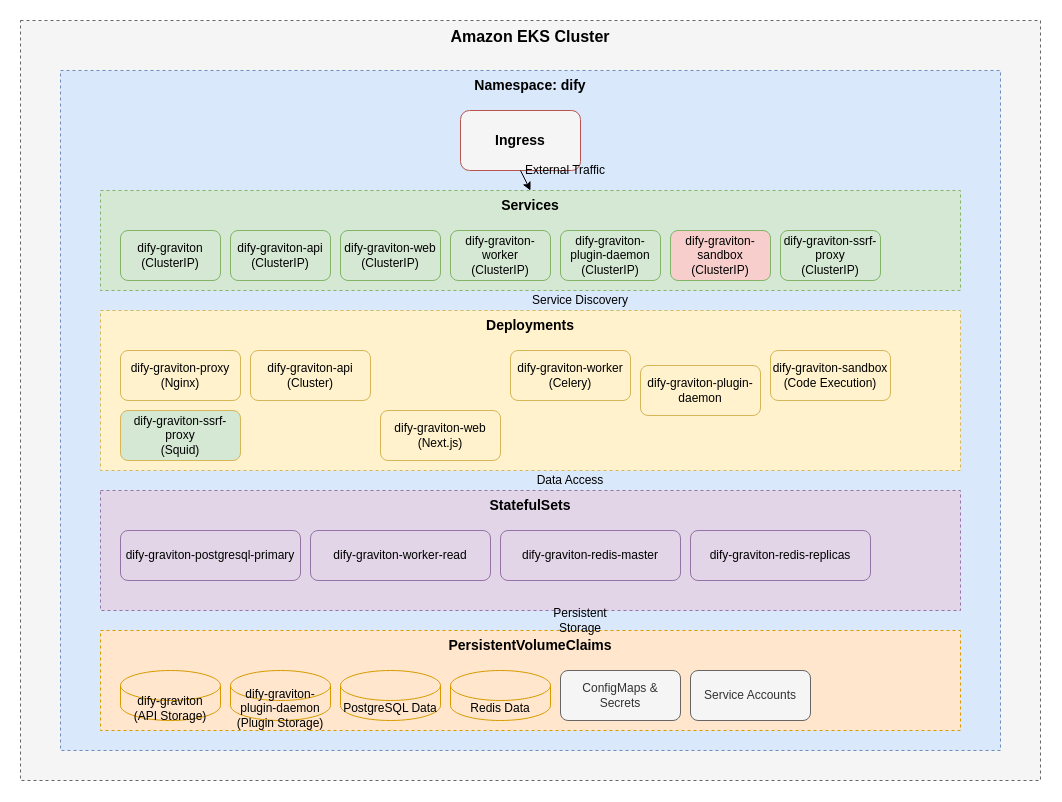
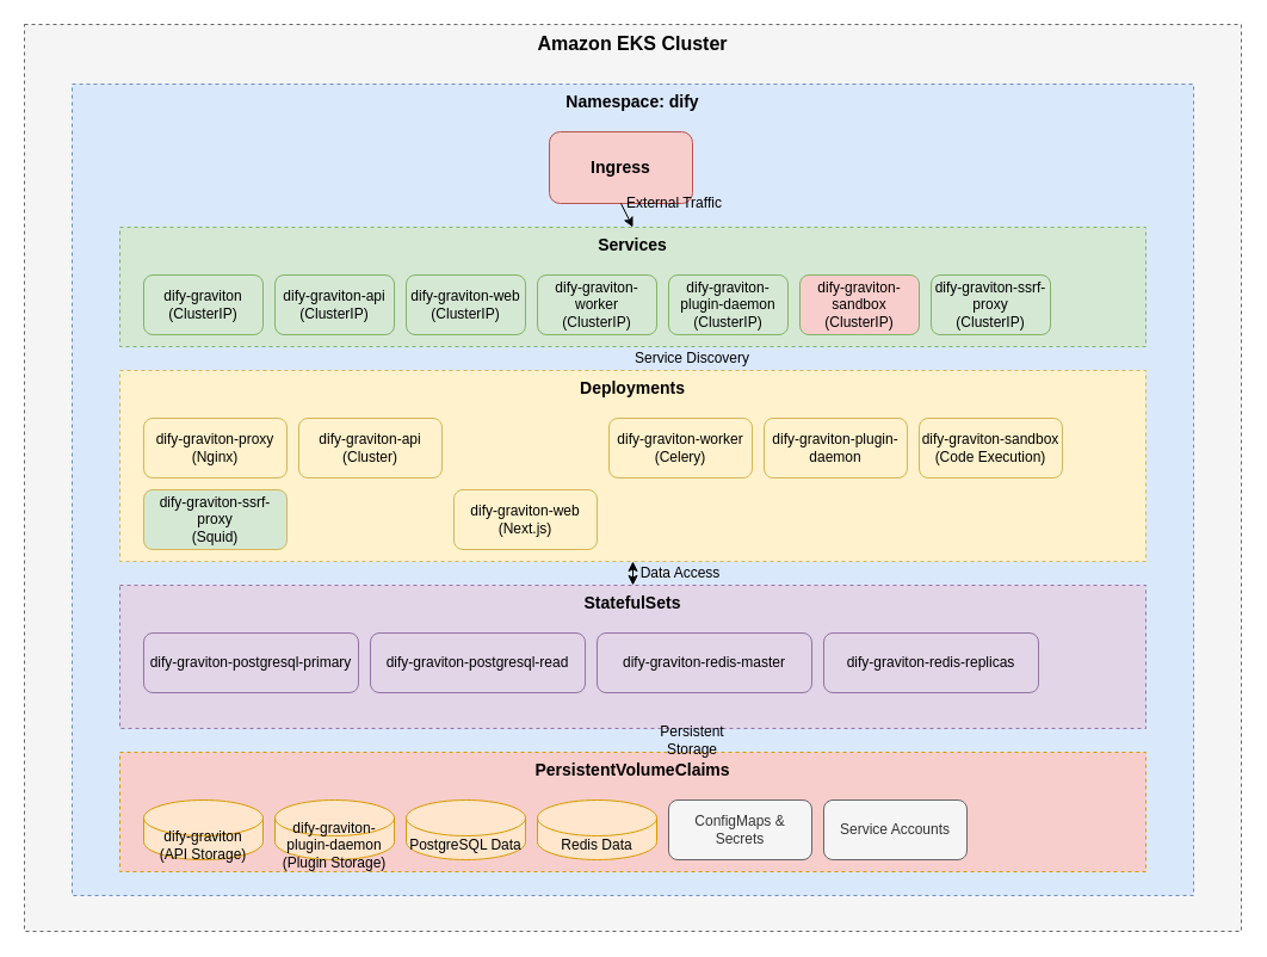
  <mxCell id="0" />
  <mxCell id="1" parent="0" />
  <mxCell id="2" value="Amazon EKS Cluster" style="rounded=0;whiteSpace=wrap;html=1;fillColor=#f5f5f5;strokeColor=#666666;verticalAlign=top;fontStyle=1;fontSize=16;dashed=1;" vertex="1" parent="1"><mxGeometry x="20" y="20" width="1020" height="760" as="geometry" /></mxCell>
  <mxCell id="3" value="Namespace: dify" style="rounded=0;whiteSpace=wrap;html=1;fillColor=#dae8fc;strokeColor=#6c8ebf;verticalAlign=top;fontStyle=1;fontSize=14;dashed=1;" vertex="1" parent="1"><mxGeometry x="60" y="70" width="940" height="680" as="geometry" /></mxCell>
- <mxCell id="4" value="Ingress" style="rounded=1;whiteSpace=wrap;html=1;fillColor=#f5f5f5;strokeColor=#b85450;fontStyle=1;fontSize=14;" vertex="1" parent="1"><mxGeometry x="460" y="110" width="120" height="60" as="geometry" /></mxCell>
+ <mxCell id="4" value="Ingress" style="rounded=1;whiteSpace=wrap;html=1;fillColor=#f8cecc;strokeColor=#b85450;fontStyle=1;fontSize=14;" vertex="1" parent="1"><mxGeometry x="460" y="110" width="120" height="60" as="geometry" /></mxCell>
  <mxCell id="5" value="Services" style="rounded=0;whiteSpace=wrap;html=1;fillColor=#d5e8d4;strokeColor=#82b366;verticalAlign=top;fontStyle=1;fontSize=14;dashed=1;" vertex="1" parent="1"><mxGeometry x="100" y="190" width="860" height="100" as="geometry" /></mxCell>
  <mxCell id="6" value="dify-graviton&#10;(ClusterIP)" style="rounded=1;whiteSpace=wrap;html=1;fillColor=#d5e8d4;strokeColor=#82b366;fontSize=12;" vertex="1" parent="1"><mxGeometry x="120" y="230" width="100" height="50" as="geometry" /></mxCell>
  <mxCell id="7" value="dify-graviton-api&#10;(ClusterIP)" style="rounded=1;whiteSpace=wrap;html=1;fillColor=#d5e8d4;strokeColor=#82b366;fontSize=12;" vertex="1" parent="1"><mxGeometry x="230" y="230" width="100" height="50" as="geometry" /></mxCell>
  <mxCell id="8" value="dify-graviton-web&#10;(ClusterIP)" style="rounded=1;whiteSpace=wrap;html=1;fillColor=#d5e8d4;strokeColor=#82b366;fontSize=12;" vertex="1" parent="1"><mxGeometry x="340" y="230" width="100" height="50" as="geometry" /></mxCell>
  <mxCell id="9" value="dify-graviton-worker&#10;(ClusterIP)" style="rounded=1;whiteSpace=wrap;html=1;fillColor=#d5e8d4;strokeColor=#82b366;fontSize=12;" vertex="1" parent="1"><mxGeometry x="450" y="230" width="100" height="50" as="geometry" /></mxCell>
  <mxCell id="10" value="dify-graviton-plugin-daemon&#10;(ClusterIP)" style="rounded=1;whiteSpace=wrap;html=1;fillColor=#d5e8d4;strokeColor=#82b366;fontSize=12;" vertex="1" parent="1"><mxGeometry x="560" y="230" width="100" height="50" as="geometry" /></mxCell>
  <mxCell id="11" value="dify-graviton-sandbox&#10;(ClusterIP)" style="rounded=1;whiteSpace=wrap;html=1;fillColor=#f8cecc;strokeColor=#82b366;fontSize=12;" vertex="1" parent="1"><mxGeometry x="670" y="230" width="100" height="50" as="geometry" /></mxCell>
  <mxCell id="12" value="dify-graviton-ssrf-proxy&#10;(ClusterIP)" style="rounded=1;whiteSpace=wrap;html=1;fillColor=#d5e8d4;strokeColor=#82b366;fontSize=12;" vertex="1" parent="1"><mxGeometry x="780" y="230" width="100" height="50" as="geometry" /></mxCell>
  <mxCell id="13" value="Deployments" style="rounded=0;whiteSpace=wrap;html=1;fillColor=#fff2cc;strokeColor=#d6b656;verticalAlign=top;fontStyle=1;fontSize=14;dashed=1;" vertex="1" parent="1"><mxGeometry x="100" y="310" width="860" height="160" as="geometry" /></mxCell>
  <mxCell id="14" value="dify-graviton-proxy&#10;(Nginx)" style="rounded=1;whiteSpace=wrap;html=1;fillColor=#fff2cc;strokeColor=#d6b656;fontSize=12;" vertex="1" parent="1"><mxGeometry x="120" y="350" width="120" height="50" as="geometry" /></mxCell>
  <mxCell id="15" value="dify-graviton-api&#10;(Cluster)" style="rounded=1;whiteSpace=wrap;html=1;fillColor=#fff2cc;strokeColor=#d6b656;fontSize=12;" vertex="1" parent="1"><mxGeometry x="250" y="350" width="120" height="50" as="geometry" /></mxCell>
  <mxCell id="16" value="dify-graviton-web&#10;(Next.js)" style="rounded=1;whiteSpace=wrap;html=1;fillColor=#fff2cc;strokeColor=#d6b656;fontSize=12;" vertex="1" parent="1"><mxGeometry x="380" y="410" width="120" height="50" as="geometry" /></mxCell>
  <mxCell id="17" value="dify-graviton-worker&#10;(Celery)" style="rounded=1;whiteSpace=wrap;html=1;fillColor=#fff2cc;strokeColor=#d6b656;fontSize=12;" vertex="1" parent="1"><mxGeometry x="510" y="350" width="120" height="50" as="geometry" /></mxCell>
- <mxCell id="18" value="dify-graviton-plugin-daemon" style="rounded=1;whiteSpace=wrap;html=1;fillColor=#fff2cc;strokeColor=#d6b656;fontSize=12;" vertex="1" parent="1"><mxGeometry x="640" y="365" width="120" height="50" as="geometry" /></mxCell>
+ <mxCell id="18" value="dify-graviton-plugin-daemon" style="rounded=1;whiteSpace=wrap;html=1;fillColor=#fff2cc;strokeColor=#d6b656;fontSize=12;" vertex="1" parent="1"><mxGeometry x="640" y="350" width="120" height="50" as="geometry" /></mxCell>
  <mxCell id="19" value="dify-graviton-sandbox&#10;(Code Execution)" style="rounded=1;whiteSpace=wrap;html=1;fillColor=#fff2cc;strokeColor=#d6b656;fontSize=12;" vertex="1" parent="1"><mxGeometry x="770" y="350" width="120" height="50" as="geometry" /></mxCell>
  <mxCell id="20" value="dify-graviton-ssrf-proxy&#10;(Squid)" style="rounded=1;whiteSpace=wrap;html=1;fillColor=#d5e8d4;strokeColor=#d6b656;fontSize=12;" vertex="1" parent="1"><mxGeometry x="120" y="410" width="120" height="50" as="geometry" /></mxCell>
  <mxCell id="21" value="StatefulSets" style="rounded=0;whiteSpace=wrap;html=1;fillColor=#e1d5e7;strokeColor=#9673a6;verticalAlign=top;fontStyle=1;fontSize=14;dashed=1;" vertex="1" parent="1"><mxGeometry x="100" y="490" width="860" height="120" as="geometry" /></mxCell>
  <mxCell id="22" value="dify-graviton-postgresql-primary" style="rounded=1;whiteSpace=wrap;html=1;fillColor=#e1d5e7;strokeColor=#9673a6;fontSize=12;" vertex="1" parent="1"><mxGeometry x="120" y="530" width="180" height="50" as="geometry" /></mxCell>
- <mxCell id="23" value="dify-graviton-worker-read" style="rounded=1;whiteSpace=wrap;html=1;fillColor=#e1d5e7;strokeColor=#9673a6;fontSize=12;" vertex="1" parent="1"><mxGeometry x="310" y="530" width="180" height="50" as="geometry" /></mxCell>
+ <mxCell id="23" value="dify-graviton-postgresql-read" style="rounded=1;whiteSpace=wrap;html=1;fillColor=#e1d5e7;strokeColor=#9673a6;fontSize=12;" vertex="1" parent="1"><mxGeometry x="310" y="530" width="180" height="50" as="geometry" /></mxCell>
  <mxCell id="24" value="dify-graviton-redis-master" style="rounded=1;whiteSpace=wrap;html=1;fillColor=#e1d5e7;strokeColor=#9673a6;fontSize=12;" vertex="1" parent="1"><mxGeometry x="500" y="530" width="180" height="50" as="geometry" /></mxCell>
  <mxCell id="25" value="dify-graviton-redis-replicas" style="rounded=1;whiteSpace=wrap;html=1;fillColor=#e1d5e7;strokeColor=#9673a6;fontSize=12;" vertex="1" parent="1"><mxGeometry x="690" y="530" width="180" height="50" as="geometry" /></mxCell>
- <mxCell id="26" value="PersistentVolumeClaims" style="rounded=0;whiteSpace=wrap;html=1;fillColor=#ffe6cc;strokeColor=#d79b00;verticalAlign=top;fontStyle=1;fontSize=14;dashed=1;" vertex="1" parent="1"><mxGeometry x="100" y="630" width="860" height="100" as="geometry" /></mxCell>
+ <mxCell id="26" value="PersistentVolumeClaims" style="rounded=0;whiteSpace=wrap;html=1;fillColor=#f8cecc;strokeColor=#d79b00;verticalAlign=top;fontStyle=1;fontSize=14;dashed=1;" vertex="1" parent="1"><mxGeometry x="100" y="630" width="860" height="100" as="geometry" /></mxCell>
  <mxCell id="27" value="dify-graviton&#10;(API Storage)" style="shape=cylinder3;whiteSpace=wrap;html=1;boundedLbl=1;backgroundOutline=1;size=15;fillColor=#ffe6cc;strokeColor=#d79b00;fontSize=12;" vertex="1" parent="1"><mxGeometry x="120" y="670" width="100" height="50" as="geometry" /></mxCell>
  <mxCell id="28" value="dify-graviton-plugin-daemon&#10;(Plugin Storage)" style="shape=cylinder3;whiteSpace=wrap;html=1;boundedLbl=1;backgroundOutline=1;size=15;fillColor=#ffe6cc;strokeColor=#d79b00;fontSize=12;" vertex="1" parent="1"><mxGeometry x="230" y="670" width="100" height="50" as="geometry" /></mxCell>
  <mxCell id="29" value="PostgreSQL Data" style="shape=cylinder3;whiteSpace=wrap;html=1;boundedLbl=1;backgroundOutline=1;size=15;fillColor=#ffe6cc;strokeColor=#d79b00;fontSize=12;" vertex="1" parent="1"><mxGeometry x="340" y="670" width="100" height="50" as="geometry" /></mxCell>
  <mxCell id="30" value="Redis Data" style="shape=cylinder3;whiteSpace=wrap;html=1;boundedLbl=1;backgroundOutline=1;size=15;fillColor=#ffe6cc;strokeColor=#d79b00;fontSize=12;" vertex="1" parent="1"><mxGeometry x="450" y="670" width="100" height="50" as="geometry" /></mxCell>
  <mxCell id="31" value="ConfigMaps &amp; Secrets" style="rounded=1;whiteSpace=wrap;html=1;fillColor=#f5f5f5;strokeColor=#666666;fontSize=12;fontColor=#333333;" vertex="1" parent="1"><mxGeometry x="560" y="670" width="120" height="50" as="geometry" /></mxCell>
  <mxCell id="32" value="Service Accounts" style="rounded=1;whiteSpace=wrap;html=1;fillColor=#f5f5f5;strokeColor=#666666;fontSize=12;fontColor=#333333;" vertex="1" parent="1"><mxGeometry x="690" y="670" width="120" height="50" as="geometry" /></mxCell>
  <mxCell id="33" value="" style="endArrow=classic;html=1;rounded=0;exitX=0.5;exitY=1;exitDx=0;exitDy=0;entryX=0.5;entryY=0;entryDx=0;entryDy=0;" edge="1" parent="1" source="4" target="5"><mxGeometry width="50" height="50" relative="1" as="geometry"><mxPoint x="500" y="390" as="sourcePoint" /><mxPoint x="550" y="340" as="targetPoint" /></mxGeometry></mxCell>
+ <mxCell id="34" value="" style="endArrow=classic;startArrow=classic;html=1;rounded=0;exitX=0.5;exitY=1;exitDx=0;exitDy=0;entryX=0.5;entryY=0;entryDx=0;entryDy=0;" edge="1" parent="1" source="13" target="21"><mxGeometry width="50" height="50" relative="1" as="geometry"><mxPoint x="500" y="390" as="sourcePoint" /><mxPoint x="550" y="340" as="targetPoint" /></mxGeometry></mxCell>
  <mxCell id="35" value="External Traffic" style="text;html=1;strokeColor=none;fillColor=none;align=center;verticalAlign=middle;whiteSpace=wrap;rounded=0;fontSize=12;" vertex="1" parent="1"><mxGeometry x="520" y="160" width="90" height="20" as="geometry" /></mxCell>
  <mxCell id="36" value="Service Discovery" style="text;html=1;strokeColor=none;fillColor=none;align=center;verticalAlign=middle;whiteSpace=wrap;rounded=0;fontSize=12;" vertex="1" parent="1"><mxGeometry x="530" y="290" width="100" height="20" as="geometry" /></mxCell>
  <mxCell id="37" value="Data Access" style="text;html=1;strokeColor=none;fillColor=none;align=center;verticalAlign=middle;whiteSpace=wrap;rounded=0;fontSize=12;" vertex="1" parent="1"><mxGeometry x="530" y="470" width="80" height="20" as="geometry" /></mxCell>
  <mxCell id="38" value="Persistent Storage" style="text;html=1;strokeColor=none;fillColor=none;align=center;verticalAlign=middle;whiteSpace=wrap;rounded=0;fontSize=12;" vertex="1" parent="1"><mxGeometry x="530" y="610" width="100" height="20" as="geometry" /></mxCell>
